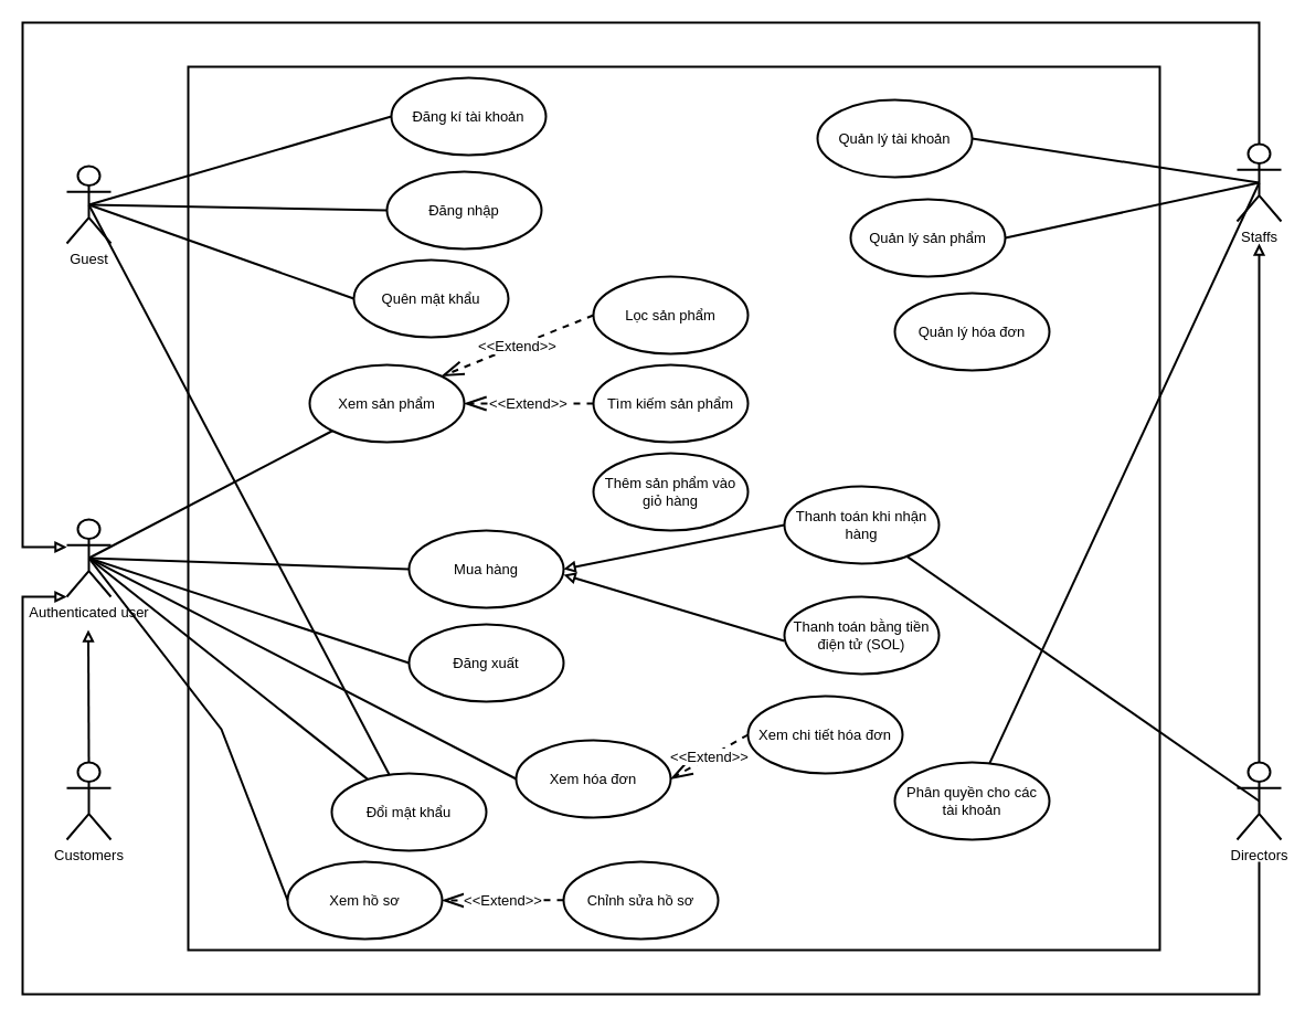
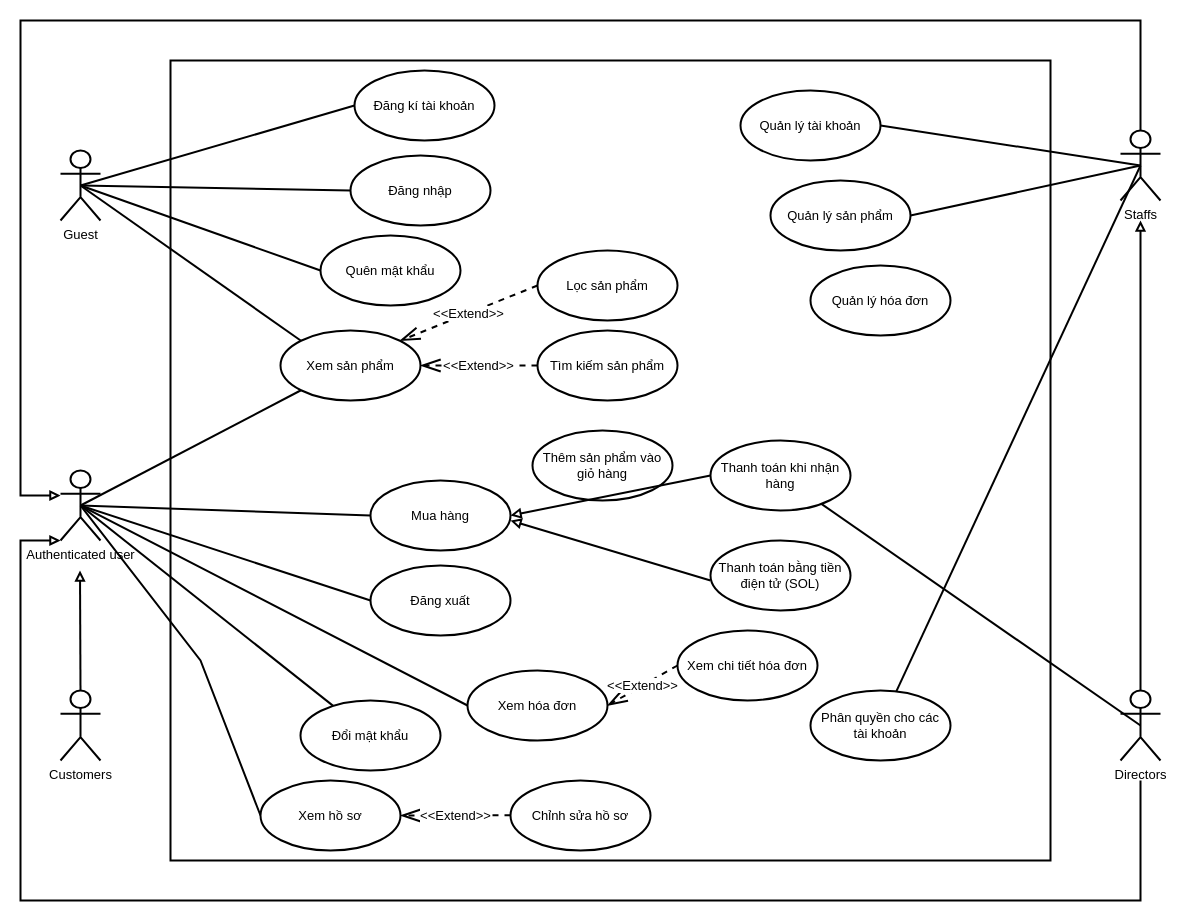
  <mxCell id="0" />
  <mxCell id="1" parent="0" />
  <mxCell id="2" value="" style="rounded=0;whiteSpace=wrap;html=1;strokeWidth=2;fontSize=13;" parent="1" vertex="1"><mxGeometry x="170" y="60" width="880" height="800" as="geometry" /></mxCell>
  <mxCell id="3" style="rounded=0;orthogonalLoop=1;jettySize=auto;html=1;exitX=0.5;exitY=0.5;exitDx=0;exitDy=0;exitPerimeter=0;entryX=0;entryY=0.5;entryDx=0;entryDy=0;endArrow=none;endFill=0;strokeWidth=2;fontSize=13;" parent="1" source="7" target="17" edge="1"><mxGeometry relative="1" as="geometry" /></mxCell>
  <mxCell id="4" style="rounded=0;orthogonalLoop=1;jettySize=auto;html=1;exitX=0.5;exitY=0.5;exitDx=0;exitDy=0;exitPerimeter=0;entryX=0;entryY=0.5;entryDx=0;entryDy=0;endArrow=none;endFill=0;strokeWidth=2;fontSize=13;" parent="1" source="7" target="18" edge="1"><mxGeometry relative="1" as="geometry" /></mxCell>
- <mxCell id="5" style="rounded=0;orthogonalLoop=1;jettySize=auto;html=1;exitX=0.5;exitY=0.5;exitDx=0;exitDy=0;exitPerimeter=0;endArrow=none;endFill=0;strokeWidth=2;fontSize=13;" parent="1" source="7" target="22" edge="1"><mxGeometry relative="1" as="geometry" /></mxCell>
+ <mxCell id="5" style="rounded=0;orthogonalLoop=1;jettySize=auto;html=1;exitX=0.5;exitY=0.5;exitDx=0;exitDy=0;exitPerimeter=0;entryX=0;entryY=0;entryDx=0;entryDy=0;endArrow=none;endFill=0;strokeWidth=2;fontSize=13;" parent="1" source="7" target="19" edge="1"><mxGeometry relative="1" as="geometry" /></mxCell>
  <mxCell id="6" style="rounded=0;orthogonalLoop=1;jettySize=auto;html=1;exitX=0.5;exitY=0.5;exitDx=0;exitDy=0;exitPerimeter=0;entryX=0;entryY=0.5;entryDx=0;entryDy=0;endArrow=none;endFill=0;strokeWidth=2;fontSize=13;" parent="1" source="7" target="21" edge="1"><mxGeometry relative="1" as="geometry" /></mxCell>
  <mxCell id="7" value="Guest" style="shape=umlActor;verticalLabelPosition=bottom;verticalAlign=top;html=1;outlineConnect=0;strokeWidth=2;fontSize=13;" parent="1" vertex="1"><mxGeometry x="60" y="150" width="40" height="70" as="geometry" /></mxCell>
  <mxCell id="8" style="rounded=0;orthogonalLoop=1;jettySize=auto;html=1;exitX=0.5;exitY=0.5;exitDx=0;exitDy=0;exitPerimeter=0;endArrow=none;endFill=0;strokeWidth=2;fontSize=13;" parent="1" source="14" target="22" edge="1"><mxGeometry relative="1" as="geometry" /></mxCell>
  <mxCell id="9" style="rounded=0;orthogonalLoop=1;jettySize=auto;html=1;exitX=0.5;exitY=0.5;exitDx=0;exitDy=0;exitPerimeter=0;entryX=0;entryY=0.5;entryDx=0;entryDy=0;endArrow=none;endFill=0;strokeWidth=2;fontSize=13;" parent="1" source="14" target="25" edge="1"><mxGeometry relative="1" as="geometry" /></mxCell>
  <mxCell id="10" style="rounded=0;orthogonalLoop=1;jettySize=auto;html=1;exitX=0.5;exitY=0.5;exitDx=0;exitDy=0;exitPerimeter=0;entryX=0;entryY=0.5;entryDx=0;entryDy=0;endArrow=none;endFill=0;strokeWidth=2;fontSize=13;" parent="1" source="14" target="23" edge="1"><mxGeometry relative="1" as="geometry"><Array as="points"><mxPoint x="200" y="660" /></Array></mxGeometry></mxCell>
  <mxCell id="11" style="rounded=0;orthogonalLoop=1;jettySize=auto;html=1;exitX=0.5;exitY=0.5;exitDx=0;exitDy=0;exitPerimeter=0;entryX=0;entryY=0.5;entryDx=0;entryDy=0;endArrow=none;endFill=0;strokeWidth=2;fontSize=13;" parent="1" source="14" target="24" edge="1"><mxGeometry relative="1" as="geometry" /></mxCell>
  <mxCell id="12" style="rounded=0;orthogonalLoop=1;jettySize=auto;html=1;exitX=0.5;exitY=0.5;exitDx=0;exitDy=0;exitPerimeter=0;endArrow=none;endFill=0;entryX=0;entryY=1;entryDx=0;entryDy=0;strokeWidth=2;fontSize=13;" parent="1" source="14" target="19" edge="1"><mxGeometry relative="1" as="geometry" /></mxCell>
  <mxCell id="13" style="edgeStyle=none;rounded=0;orthogonalLoop=1;jettySize=auto;html=1;exitX=0.5;exitY=0.5;exitDx=0;exitDy=0;exitPerimeter=0;entryX=0;entryY=0.5;entryDx=0;entryDy=0;endArrow=none;endFill=0;strokeWidth=2;fontSize=13;" parent="1" source="14" target="35" edge="1"><mxGeometry relative="1" as="geometry" /></mxCell>
  <mxCell id="14" value="Authenticated user" style="shape=umlActor;verticalLabelPosition=bottom;verticalAlign=top;html=1;outlineConnect=0;strokeWidth=2;fontSize=13;" parent="1" vertex="1"><mxGeometry x="60" y="470" width="40" height="70" as="geometry" /></mxCell>
  <mxCell id="15" style="edgeStyle=orthogonalEdgeStyle;rounded=0;orthogonalLoop=1;jettySize=auto;html=1;exitX=0.5;exitY=0;exitDx=0;exitDy=0;exitPerimeter=0;endArrow=block;endFill=0;strokeWidth=2;fontSize=13;" parent="1" source="16" edge="1"><mxGeometry relative="1" as="geometry"><mxPoint x="79.5" y="570" as="targetPoint" /></mxGeometry></mxCell>
  <mxCell id="16" value="Customers" style="shape=umlActor;verticalLabelPosition=bottom;verticalAlign=top;html=1;outlineConnect=0;strokeWidth=2;fontSize=13;" parent="1" vertex="1"><mxGeometry x="60" y="690" width="40" height="70" as="geometry" /></mxCell>
  <mxCell id="17" value="Đăng nhập" style="ellipse;whiteSpace=wrap;html=1;strokeWidth=2;fontSize=13;" parent="1" vertex="1"><mxGeometry x="350" y="155" width="140" height="70" as="geometry" /></mxCell>
  <mxCell id="18" value="Đăng kí tài khoản" style="ellipse;whiteSpace=wrap;html=1;strokeWidth=2;fontSize=13;" parent="1" vertex="1"><mxGeometry x="354" y="70" width="140" height="70" as="geometry" /></mxCell>
  <mxCell id="19" value="Xem sản phẩm" style="ellipse;whiteSpace=wrap;html=1;strokeWidth=2;fontSize=13;" parent="1" vertex="1"><mxGeometry x="280" y="330" width="140" height="70" as="geometry" /></mxCell>
- <mxCell id="20" value="Thêm sản phẩm vào &lt;br style=&quot;font-size: 13px;&quot;&gt;giỏ hàng" style="ellipse;whiteSpace=wrap;html=1;strokeWidth=2;fontSize=13;" parent="1" vertex="1"><mxGeometry x="537" y="410" width="140" height="70" as="geometry" /></mxCell>
+ <mxCell id="20" value="Thêm sản phẩm vào &lt;br style=&quot;font-size: 13px;&quot;&gt;giỏ hàng" style="ellipse;whiteSpace=wrap;html=1;strokeWidth=2;fontSize=13;" parent="1" vertex="1"><mxGeometry x="532" y="430" width="140" height="70" as="geometry" /></mxCell>
  <mxCell id="21" value="Quên mật khẩu" style="ellipse;whiteSpace=wrap;html=1;strokeWidth=2;fontSize=13;" parent="1" vertex="1"><mxGeometry x="320" y="235" width="140" height="70" as="geometry" /></mxCell>
  <mxCell id="22" value="Đổi mật khẩu" style="ellipse;whiteSpace=wrap;html=1;strokeWidth=2;fontSize=13;" parent="1" vertex="1"><mxGeometry x="300" y="700" width="140" height="70" as="geometry" /></mxCell>
  <mxCell id="23" value="Xem hồ sơ" style="ellipse;whiteSpace=wrap;html=1;strokeWidth=2;fontSize=13;" parent="1" vertex="1"><mxGeometry x="260" y="780" width="140" height="70" as="geometry" /></mxCell>
  <mxCell id="24" value="Mua hàng" style="ellipse;whiteSpace=wrap;html=1;strokeWidth=2;fontSize=13;" parent="1" vertex="1"><mxGeometry x="370" y="480" width="140" height="70" as="geometry" /></mxCell>
  <mxCell id="25" value="Đăng xuất" style="ellipse;whiteSpace=wrap;html=1;strokeWidth=2;fontSize=13;" parent="1" vertex="1"><mxGeometry x="370" y="565" width="140" height="70" as="geometry" /></mxCell>
  <mxCell id="26" style="edgeStyle=none;rounded=0;orthogonalLoop=1;jettySize=auto;html=1;exitX=0.5;exitY=0.5;exitDx=0;exitDy=0;exitPerimeter=0;entryX=1;entryY=0.5;entryDx=0;entryDy=0;strokeWidth=2;fontSize=13;endArrow=none;endFill=0;" parent="1" source="29" target="42" edge="1"><mxGeometry relative="1" as="geometry" /></mxCell>
  <mxCell id="27" style="edgeStyle=none;rounded=0;orthogonalLoop=1;jettySize=auto;html=1;exitX=0.5;exitY=0.5;exitDx=0;exitDy=0;exitPerimeter=0;entryX=1;entryY=0.5;entryDx=0;entryDy=0;strokeWidth=2;fontSize=13;endArrow=none;endFill=0;" parent="1" source="29" target="43" edge="1"><mxGeometry relative="1" as="geometry" /></mxCell>
  <mxCell id="28" style="edgeStyle=none;rounded=0;orthogonalLoop=1;jettySize=auto;html=1;exitX=0.5;exitY=0.5;exitDx=0;exitDy=0;exitPerimeter=0;strokeWidth=2;fontSize=13;endArrow=none;endFill=0;" parent="1" source="29" target="45" edge="1"><mxGeometry relative="1" as="geometry" /></mxCell>
  <mxCell id="29" value="Staffs" style="shape=umlActor;verticalLabelPosition=bottom;verticalAlign=top;html=1;outlineConnect=0;strokeWidth=2;fontSize=13;" parent="1" vertex="1"><mxGeometry x="1120" y="130" width="40" height="70" as="geometry" /></mxCell>
  <mxCell id="30" style="edgeStyle=none;rounded=0;orthogonalLoop=1;jettySize=auto;html=1;exitX=0.5;exitY=0.5;exitDx=0;exitDy=0;exitPerimeter=0;strokeWidth=2;fontSize=13;endArrow=none;endFill=0;" parent="1" source="32" target="52" edge="1"><mxGeometry relative="1" as="geometry" /></mxCell>
  <mxCell id="31" style="edgeStyle=none;rounded=0;orthogonalLoop=1;jettySize=auto;html=1;exitX=0.5;exitY=0;exitDx=0;exitDy=0;exitPerimeter=0;endArrow=block;endFill=0;strokeWidth=2;fontSize=13;" parent="1" source="32" edge="1"><mxGeometry relative="1" as="geometry"><mxPoint x="1140" y="220" as="targetPoint" /></mxGeometry></mxCell>
  <mxCell id="32" value="Directors" style="shape=umlActor;verticalLabelPosition=bottom;verticalAlign=top;html=1;outlineConnect=0;strokeWidth=2;fontSize=13;" parent="1" vertex="1"><mxGeometry x="1120" y="690" width="40" height="70" as="geometry" /></mxCell>
  <mxCell id="33" style="edgeStyle=orthogonalEdgeStyle;rounded=0;orthogonalLoop=1;jettySize=auto;html=1;entryX=0;entryY=0.333;entryDx=0;entryDy=0;entryPerimeter=0;endArrow=block;endFill=0;strokeWidth=2;fontSize=13;" parent="1" edge="1"><mxGeometry relative="1" as="geometry"><mxPoint x="1140" y="130" as="sourcePoint" /><mxPoint x="60" y="495.003" as="targetPoint" /><Array as="points"><mxPoint x="1140" y="20" /><mxPoint x="20" y="20" /><mxPoint x="20" y="495" /></Array></mxGeometry></mxCell>
  <mxCell id="34" style="edgeStyle=orthogonalEdgeStyle;rounded=0;orthogonalLoop=1;jettySize=auto;html=1;entryX=0.5;entryY=0.5;entryDx=0;entryDy=0;entryPerimeter=0;endArrow=block;endFill=0;strokeWidth=2;fontSize=13;" parent="1" edge="1"><mxGeometry relative="1" as="geometry"><mxPoint x="1140" y="780" as="sourcePoint" /><mxPoint x="60" y="540" as="targetPoint" /><Array as="points"><mxPoint x="1140" y="900" /><mxPoint x="20" y="900" /><mxPoint x="20" y="540" /></Array></mxGeometry></mxCell>
  <mxCell id="35" value="Xem hóa đơn" style="ellipse;whiteSpace=wrap;html=1;strokeWidth=2;fontSize=13;" parent="1" vertex="1"><mxGeometry x="467" y="670" width="140" height="70" as="geometry" /></mxCell>
  <mxCell id="36" value="Xem chi tiết hóa đơn" style="ellipse;whiteSpace=wrap;html=1;strokeWidth=2;fontSize=13;" parent="1" vertex="1"><mxGeometry x="677" y="630" width="140" height="70" as="geometry" /></mxCell>
  <mxCell id="37" value="&amp;lt;&amp;lt;Extend&amp;gt;&amp;gt;" style="endArrow=openThin;endSize=16;endFill=0;html=1;rounded=0;exitX=0;exitY=0.5;exitDx=0;exitDy=0;entryX=1;entryY=0.5;entryDx=0;entryDy=0;dashed=1;strokeWidth=2;fontSize=13;" parent="1" source="36" target="35" edge="1"><mxGeometry width="160" relative="1" as="geometry"><mxPoint x="740" y="664.58" as="sourcePoint" /><mxPoint x="630" y="664.58" as="targetPoint" /></mxGeometry></mxCell>
  <mxCell id="38" value="Tìm kiếm sản phẩm" style="ellipse;whiteSpace=wrap;html=1;strokeWidth=2;fontSize=13;" parent="1" vertex="1"><mxGeometry x="537" y="330" width="140" height="70" as="geometry" /></mxCell>
  <mxCell id="39" value="Lọc sản phẩm" style="ellipse;whiteSpace=wrap;html=1;strokeWidth=2;fontSize=13;" parent="1" vertex="1"><mxGeometry x="537" y="250" width="140" height="70" as="geometry" /></mxCell>
  <mxCell id="40" value="&amp;lt;&amp;lt;Extend&amp;gt;&amp;gt;" style="endArrow=openThin;endSize=16;endFill=0;html=1;rounded=0;exitX=0;exitY=0.5;exitDx=0;exitDy=0;entryX=1;entryY=0.5;entryDx=0;entryDy=0;dashed=1;strokeWidth=2;fontSize=13;" parent="1" source="38" target="19" edge="1"><mxGeometry width="160" relative="1" as="geometry"><mxPoint x="570" y="460" as="sourcePoint" /><mxPoint x="470" y="410" as="targetPoint" /></mxGeometry></mxCell>
  <mxCell id="41" value="&amp;lt;&amp;lt;Extend&amp;gt;&amp;gt;" style="endArrow=openThin;endSize=16;endFill=0;html=1;rounded=0;exitX=0;exitY=0.5;exitDx=0;exitDy=0;entryX=1;entryY=0;entryDx=0;entryDy=0;dashed=1;strokeWidth=2;fontSize=13;" parent="1" source="39" target="19" edge="1"><mxGeometry width="160" relative="1" as="geometry"><mxPoint x="570" y="380" as="sourcePoint" /><mxPoint x="470" y="410" as="targetPoint" /></mxGeometry></mxCell>
  <mxCell id="42" value="Quản lý tài khoản" style="ellipse;whiteSpace=wrap;html=1;strokeWidth=2;fontSize=13;" parent="1" vertex="1"><mxGeometry x="740" y="90" width="140" height="70" as="geometry" /></mxCell>
  <mxCell id="43" value="Quản lý sản phẩm" style="ellipse;whiteSpace=wrap;html=1;strokeWidth=2;fontSize=13;" parent="1" vertex="1"><mxGeometry x="770" y="180" width="140" height="70" as="geometry" /></mxCell>
  <mxCell id="44" value="Quản lý hóa đơn" style="ellipse;whiteSpace=wrap;html=1;strokeWidth=2;fontSize=13;" parent="1" vertex="1"><mxGeometry x="810" y="265" width="140" height="70" as="geometry" /></mxCell>
  <mxCell id="45" value="Phân quyền cho các&lt;br&gt;tài khoản" style="ellipse;whiteSpace=wrap;html=1;strokeWidth=2;fontSize=13;" parent="1" vertex="1"><mxGeometry x="810" y="690" width="140" height="70" as="geometry" /></mxCell>
  <mxCell id="46" value="" style="group;fontSize=13;" parent="1" vertex="1" connectable="0"><mxGeometry x="510" y="780" width="140" height="70" as="geometry" /></mxCell>
  <mxCell id="47" value="Chỉnh sửa hồ sơ" style="ellipse;whiteSpace=wrap;html=1;strokeWidth=2;fontSize=13;" parent="46" vertex="1"><mxGeometry width="140" height="70" as="geometry" /></mxCell>
  <mxCell id="48" value="&amp;lt;&amp;lt;Extend&amp;gt;&amp;gt;" style="endArrow=openThin;endSize=16;endFill=0;html=1;rounded=0;entryX=1;entryY=0.5;entryDx=0;entryDy=0;dashed=1;strokeWidth=2;fontSize=13;" parent="46" target="23" edge="1"><mxGeometry width="160" relative="1" as="geometry"><mxPoint y="34.71" as="sourcePoint" /><mxPoint x="-106" y="34.29" as="targetPoint" /></mxGeometry></mxCell>
  <mxCell id="49" style="rounded=0;orthogonalLoop=1;jettySize=auto;html=1;exitX=0;exitY=0.5;exitDx=0;exitDy=0;entryX=1;entryY=0.5;entryDx=0;entryDy=0;endArrow=block;endFill=0;strokeWidth=2;" parent="1" edge="1"><mxGeometry relative="1" as="geometry"><mxPoint x="710" y="580" as="sourcePoint" /><mxPoint x="510" y="520" as="targetPoint" /></mxGeometry></mxCell>
  <mxCell id="50" value="Thanh toán bằng tiền điện tử (SOL)" style="ellipse;whiteSpace=wrap;html=1;strokeWidth=2;fontSize=13;" parent="1" vertex="1"><mxGeometry x="710" y="540" width="140" height="70" as="geometry" /></mxCell>
  <mxCell id="51" style="rounded=0;orthogonalLoop=1;jettySize=auto;html=1;exitX=0;exitY=0.5;exitDx=0;exitDy=0;entryX=1;entryY=0.5;entryDx=0;entryDy=0;endArrow=block;endFill=0;strokeWidth=2;" parent="1" source="52" target="24" edge="1"><mxGeometry relative="1" as="geometry" /></mxCell>
  <mxCell id="52" value="Thanh toán khi nhận hàng" style="ellipse;whiteSpace=wrap;html=1;strokeWidth=2;fontSize=13;" parent="1" vertex="1"><mxGeometry x="710" y="440" width="140" height="70" as="geometry" /></mxCell>
